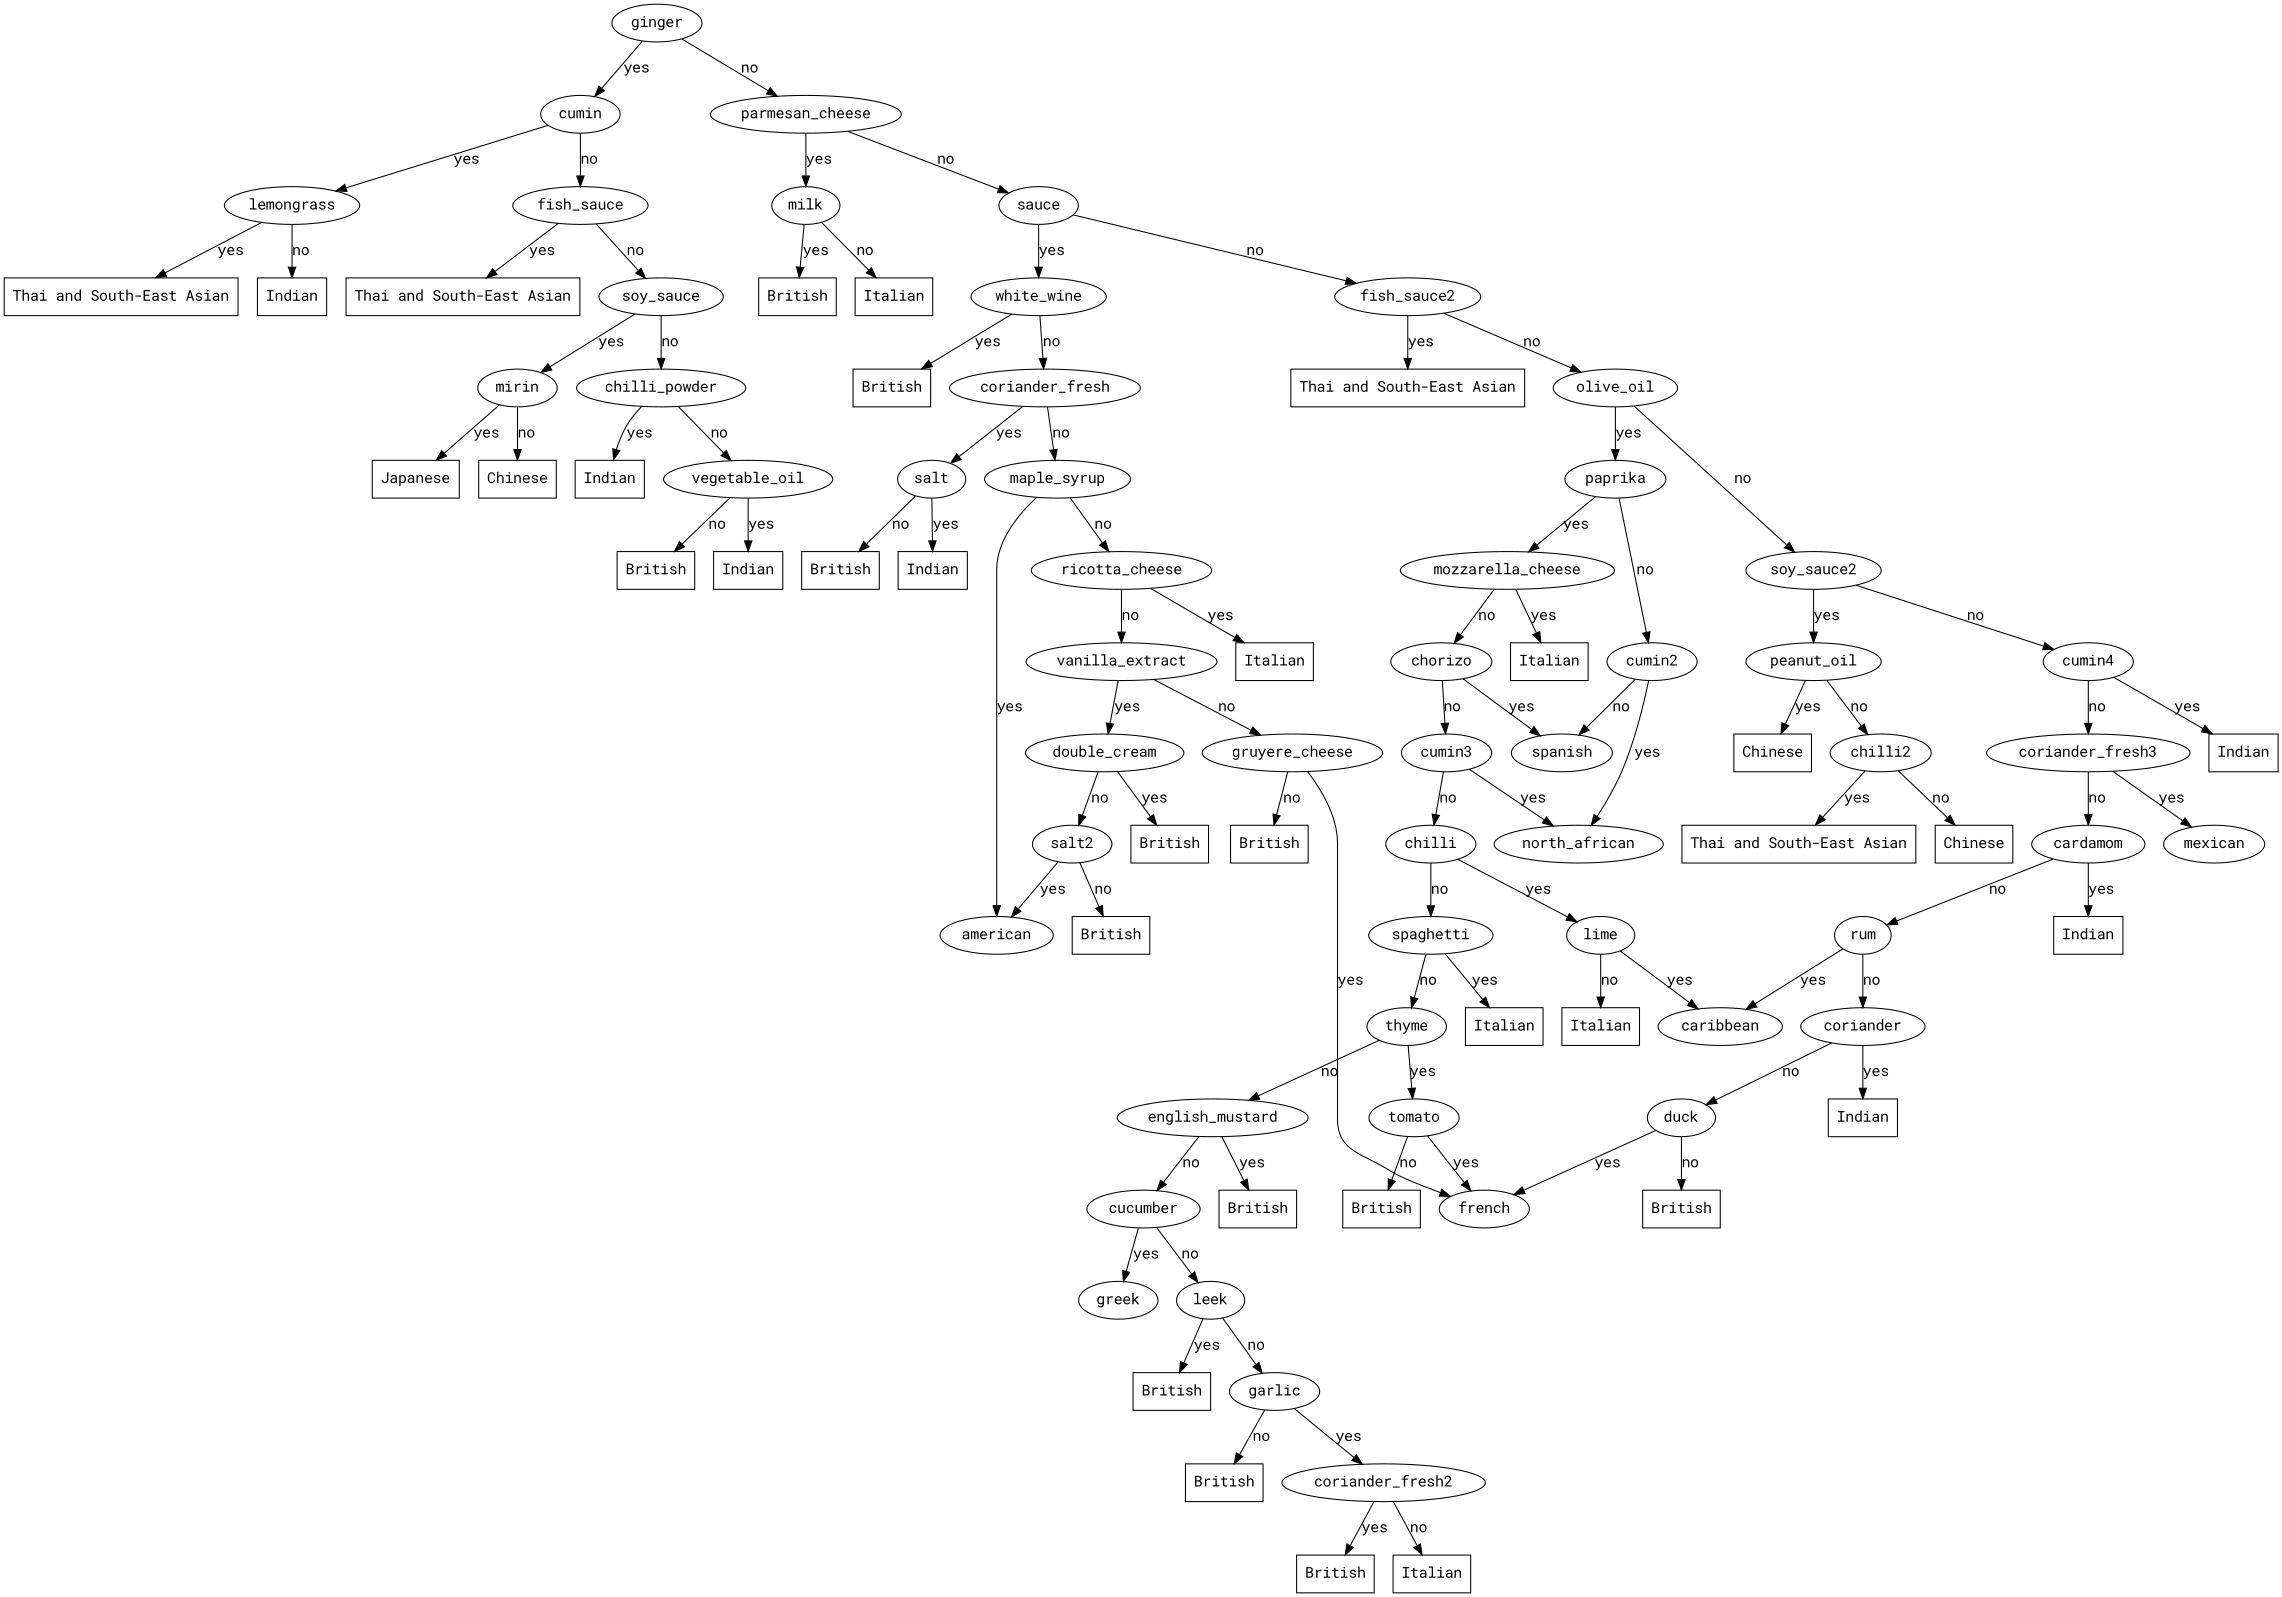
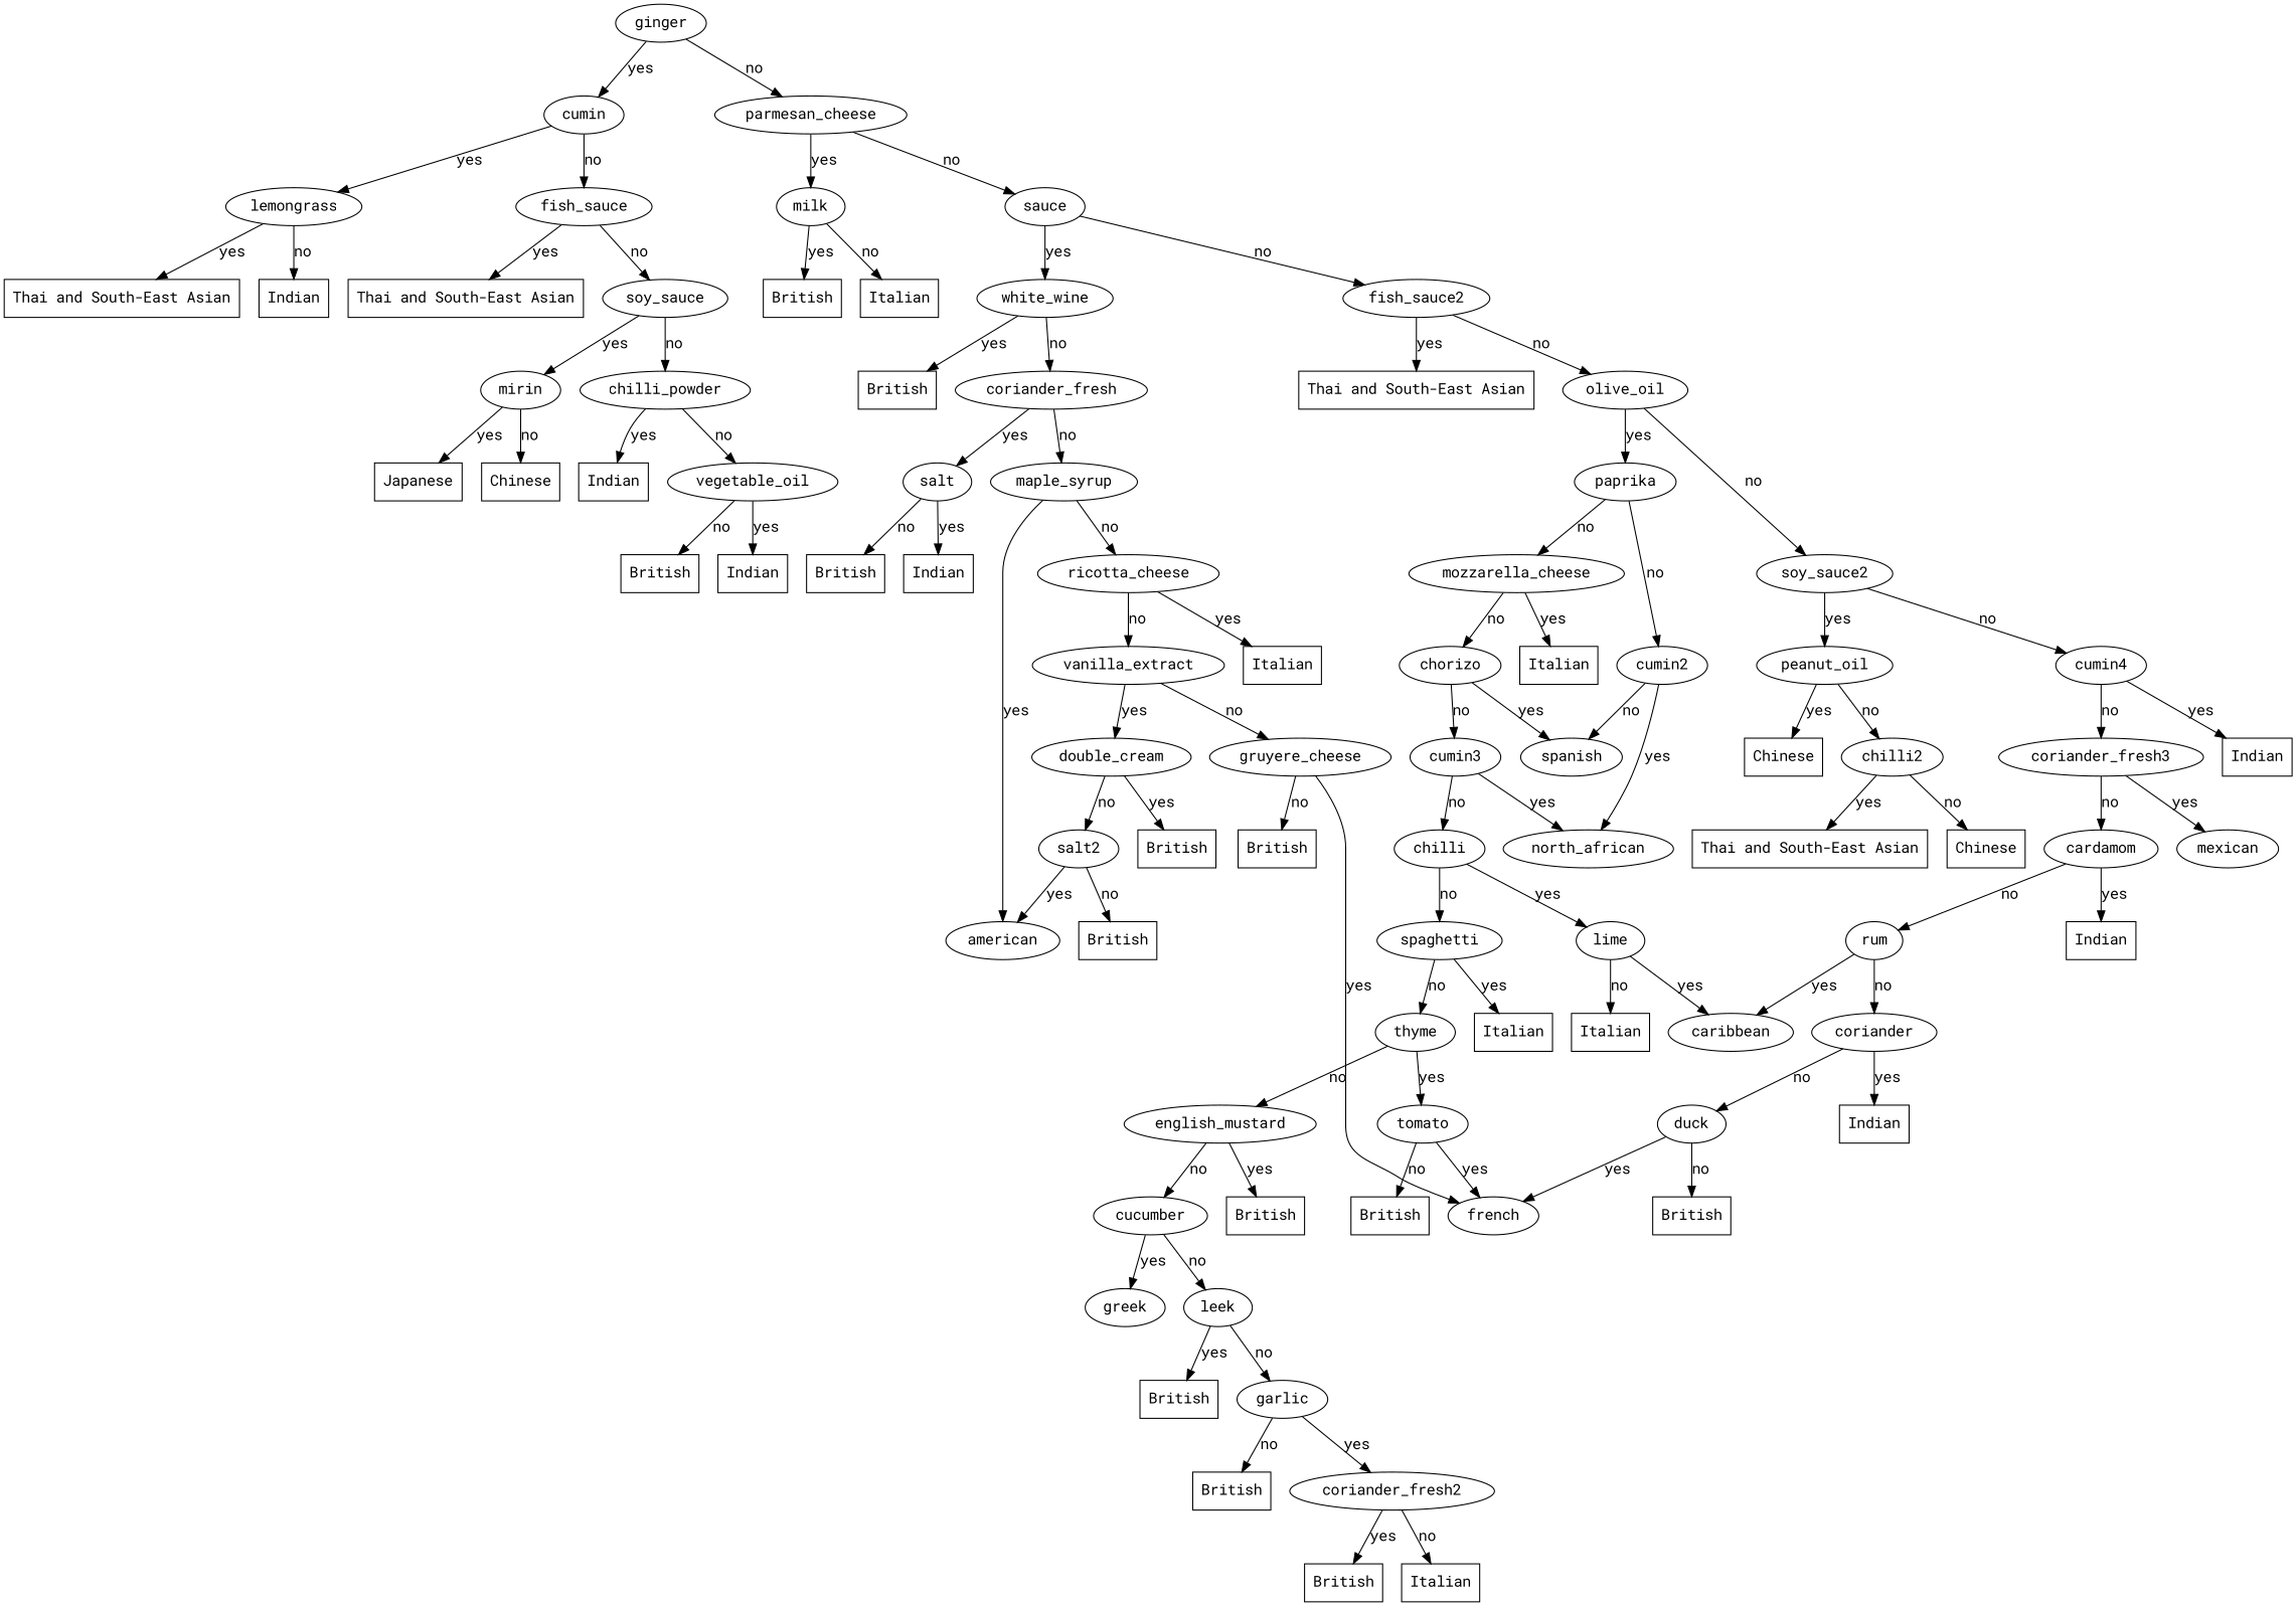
  digraph {
    fontname="Roboto Mono"
    node [fontname="Roboto Mono"]
    edge [fontname="Roboto Mono"]
    n1 [label="Thai and South-East Asian" shape=rectangle]
    n2 [label="Thai and South-East Asian" shape=rectangle]
    n3 [label="Thai and South-East Asian" shape=rectangle]
    n4 [label="Thai and South-East Asian" shape=rectangle]
    n5 [label=Indian shape=rectangle]
    n6 [label=Indian shape=rectangle]
    n7 [label=Indian shape=rectangle]
    n8 [label=Indian shape=rectangle]
    n9 [label=Indian shape=rectangle]
    n10 [label=Indian shape=rectangle]
    n11 [label=Indian shape=rectangle]
    n12 [label=Japanese shape=rectangle]
    n13 [label=Chinese shape=rectangle]
    n14 [label=Chinese shape=rectangle]
    n15 [label=Chinese shape=rectangle]
    n16 [label=British shape=rectangle]
    n17 [label=British shape=rectangle]
    n18 [label=British shape=rectangle]
    n19 [label=British shape=rectangle]
    n20 [label=British shape=rectangle]
    n21 [label=British shape=rectangle]
    n22 [label=British shape=rectangle]
    n23 [label=British shape=rectangle]
    n24 [label=British shape=rectangle]
    n25 [label=British shape=rectangle]
    n26 [label=British shape=rectangle]
    n27 [label=British shape=rectangle]
    n28 [label=British shape=rectangle]
    n29 [label=Italian shape=rectangle]
    n30 [label=Italian shape=rectangle]
    n31 [label=Italian shape=rectangle]
    n32 [label=Italian shape=rectangle]
    n33 [label=Italian shape=rectangle]
    n34 [label=Italian shape=rectangle]
    ginger
    cumin
    parmesan_cheese
    lemongrass
    fish_sauce
    milk
    n41 [label=sauce]
    soy_sauce
    mirin
    chilli_powder
    vegetable_oil
    white_wine
    fish_sauce2
    coriander_fresh
    olive_oil
    salt
    maple_syrup
    american
    ricotta_cheese
    vanilla_extract
    double_cream
    gruyere_cheese
    salt2
    french
    paprika
    soy_sauce2
    cumin2
    mozzarella_cheese
    peanut_oil
    cumin4
    north_african
    spanish
    chorizo
    cumin3
    chilli
    lime
    spaghetti
    caribbean
    thyme
    tomato
    english_mustard
    cucumber
    greek
    leek
    garlic
    coriander_fresh2
    chilli2
    coriander_fresh3
    mexican
    cardamom
    rum
    coriander
    duck
    ginger -> cumin [label=yes]
    ginger -> parmesan_cheese [label=no]
    cumin -> lemongrass [label=yes]
    cumin -> fish_sauce [label=no]
    parmesan_cheese -> milk [label=yes]
    parmesan_cheese -> n41 [label=no]
    lemongrass -> n1 [label=yes]
    lemongrass -> n5 [label=no]
    fish_sauce -> n2 [label=yes]
    fish_sauce -> soy_sauce [label=no]
    milk -> n17 [label=yes]
    milk -> n29 [label=no]
    n41 -> white_wine [label=yes]
    n41 -> fish_sauce2 [label=no]
    soy_sauce -> mirin [label=yes]
    soy_sauce -> chilli_powder [label=no]
    mirin -> n12 [label=yes]
    mirin -> n13 [label=no]
    chilli_powder -> n6 [label=yes]
    chilli_powder -> vegetable_oil [label=no]
    vegetable_oil -> n7 [label=yes]
    vegetable_oil -> n16 [label=no]
    white_wine -> n18 [label=yes]
    white_wine -> coriander_fresh [label=no]
    fish_sauce2 -> n3 [label=yes]
    fish_sauce2 -> olive_oil [label=no]
    coriander_fresh -> salt [label=yes]
    coriander_fresh -> maple_syrup [label=no]
    olive_oil -> paprika [label=yes]
    olive_oil -> soy_sauce2 [label=no]
    salt -> n8 [label=yes]
    salt -> n19 [label=no]
    maple_syrup -> american [label=yes]
    maple_syrup -> ricotta_cheese [label=no]
    ricotta_cheese -> n30 [label=yes]
    ricotta_cheese -> vanilla_extract [label=no]
    vanilla_extract -> double_cream [label=yes]
    vanilla_extract -> gruyere_cheese [label=no]
    double_cream -> n20 [label=yes]
    double_cream -> salt2 [label=no]
    gruyere_cheese -> n22 [label=no]
    gruyere_cheese -> french [label=yes]
    salt2 -> n21 [label=no]
    salt2 -> american [label=yes]
    paprika -> cumin2 [label=no]
-   paprika -> mozzarella_cheese [label=yes]
+   paprika -> mozzarella_cheese [label=no]
    soy_sauce2 -> peanut_oil [label=yes]
    soy_sauce2 -> cumin4 [label=no]
    cumin2 -> north_african [label=yes]
    cumin2 -> spanish [label=no]
    mozzarella_cheese -> n31 [label=yes]
    mozzarella_cheese -> chorizo [label=no]
    peanut_oil -> n14 [label=yes]
    peanut_oil -> chilli2 [label=no]
    cumin4 -> n9 [label=yes]
    cumin4 -> coriander_fresh3 [label=no]
    chorizo -> spanish [label=yes]
    chorizo -> cumin3 [label=no]
    cumin3 -> north_african [label=yes]
    cumin3 -> chilli [label=no]
    chilli -> lime [label=yes]
    chilli -> spaghetti [label=no]
    lime -> n32 [label=no]
    lime -> caribbean [label=yes]
    spaghetti -> n33 [label=yes]
    spaghetti -> thyme [label=no]
    thyme -> tomato [label=yes]
    thyme -> english_mustard [label=no]
    tomato -> n23 [label=no]
    tomato -> french [label=yes]
    english_mustard -> n24 [label=yes]
    english_mustard -> cucumber [label=no]
    cucumber -> greek [label=yes]
    cucumber -> leek [label=no]
    leek -> n25 [label=yes]
    leek -> garlic [label=no]
    garlic -> n27 [label=no]
    garlic -> coriander_fresh2 [label=yes]
    coriander_fresh2 -> n26 [label=yes]
    coriander_fresh2 -> n34 [label=no]
    chilli2 -> n4 [label=yes]
    chilli2 -> n15 [label=no]
    coriander_fresh3 -> mexican [label=yes]
    coriander_fresh3 -> cardamom [label=no]
    cardamom -> n10 [label=yes]
    cardamom -> rum [label=no]
    rum -> caribbean [label=yes]
    rum -> coriander [label=no]
    coriander -> n11 [label=yes]
    coriander -> duck [label=no]
    duck -> n28 [label=no]
    duck -> french [label=yes]
  }
